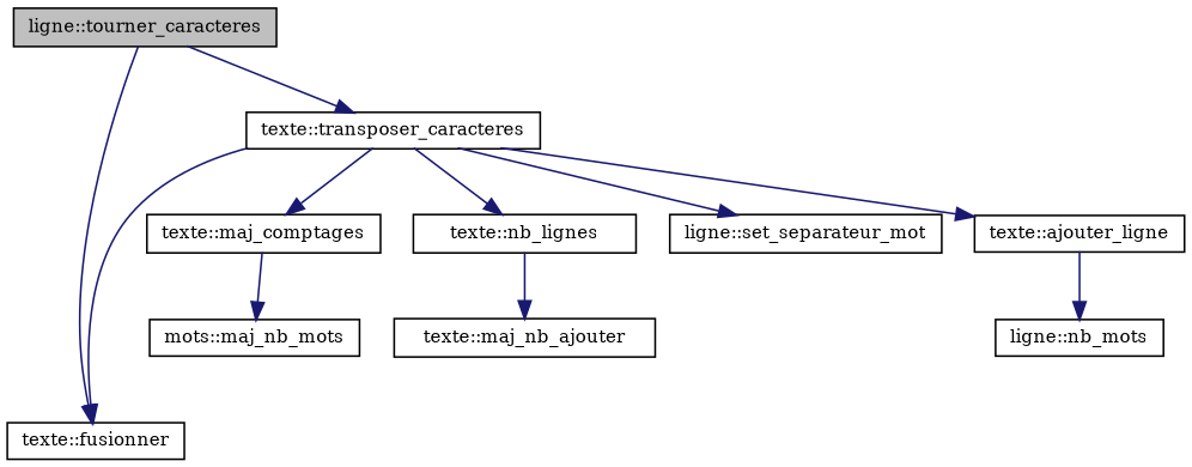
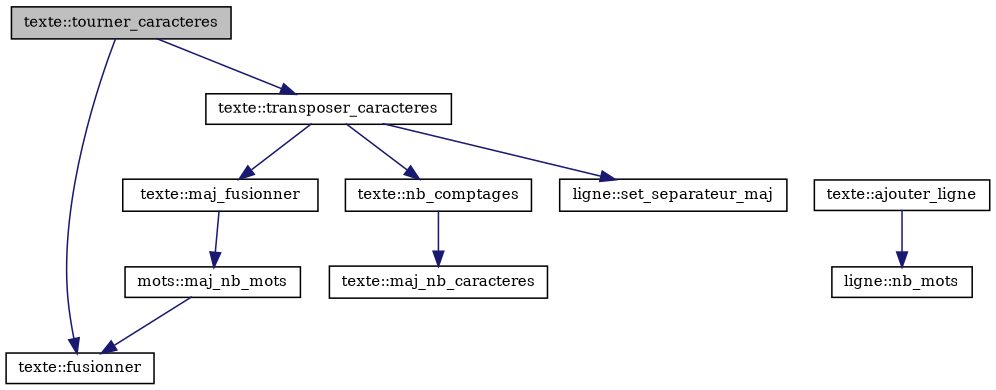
  digraph {
    fontname="DejaVu Serif"
    rankdir=TB
    node [color=black fillcolor=white fontname="DejaVu Serif" fontsize=10 shape=record style=filled]
    edge [color=midnightblue fontname="DejaVu Serif" fontsize=10 labelfontname=Helvetica labelfontsize=10 style=solid]
-   n1 [fillcolor=grey75 fontcolor=black height=0.2 label="ligne::tourner_caracteres" width=0.4]
+   n1 [fillcolor=grey75 fontcolor=black height=0.2 label="texte::tourner_caracteres" width=0.4]
    n2 [height=0.2 label="texte::fusionner" width=0.4]
    n3 [height=0.2 label="texte::transposer_caracteres" width=0.4]
-   n4 [height=0.2 label="texte::maj_comptages" width=0.4]
-   n5 [height=0.2 label="texte::nb_lignes" width=0.4]
-   n6 [height=0.2 label="ligne::set_separateur_mot" width=0.4]
+   n4 [height=0.2 label="texte::maj_fusionner" width=0.4]
+   n5 [height=0.2 label="texte::nb_comptages" width=0.4]
+   n6 [height=0.2 label="ligne::set_separateur_maj" width=0.4]
    n7 [height=0.2 label="texte::ajouter_ligne" width=0.4]
    n8 [height=0.2 label="mots::maj_nb_mots" width=0.4]
-   n9 [height=0.2 label="texte::maj_nb_ajouter" width=0.4]
+   n9 [height=0.2 label="texte::maj_nb_caracteres" width=0.4]
    n10 [height=0.2 label="ligne::nb_mots" width=0.4]
    n1 -> n2
    n1 -> n3
-   n3 -> n2
+   n8 -> n2
    n3 -> n4
    n3 -> n5
    n3 -> n6
-   n3 -> n7
    n4 -> n8
    n5 -> n9
    n7 -> n10
  }
